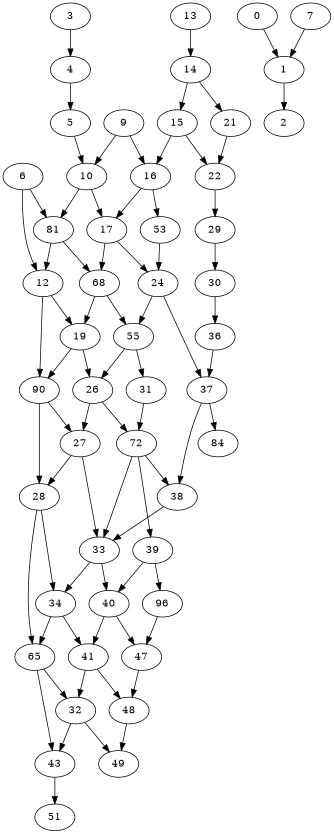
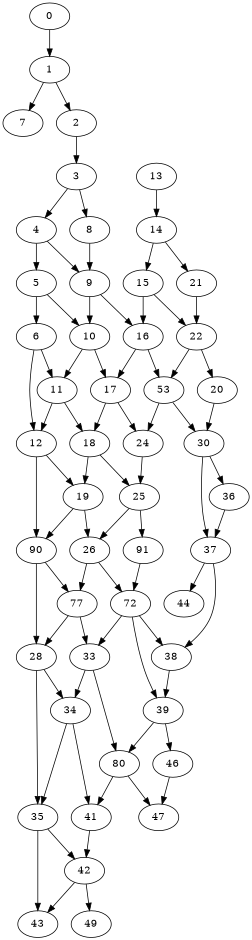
  digraph {
    n1 [label=72]
    38
    33
    39
    34
-   40
-   46 [label=96]
+   40 [label=80]
+   46
    0
    1
    7
    2
    3
    14
    21
    15
+   8
    4
    9
    5
    10
    16
    6
-   11 [label=81]
+   11
    17
    n25 [label=53]
    12
-   18 [label=68]
+   18
    24
    19
    n30 [label=90]
-   25 [label=55]
+   25
    26
-   27
+   27 [label=77]
    28
    22
    30
-   31
-   35 [label=65]
+   31 [label=91]
+   35
    13
-   29
+   29 [label=20]
    36
    37
    41
-   42 [label=32]
+   42
    43
-   44 [label=84]
+   44
    47
-   48
    49
-   51
    n1 -> 38
    n1 -> 33
    n1 -> 39
-   38 -> 33
+   38 -> 39
    33 -> 34
    33 -> 40
    39 -> 40
    39 -> 46
    34 -> 35
    34 -> 41
    40 -> 41
    40 -> 47
    46 -> 47
    0 -> 1
-   7 -> 1
+   1 -> 7
    1 -> 2
+   2 -> 3
+   3 -> 8
    3 -> 4
    14 -> 21
    14 -> 15
    21 -> 22
    15 -> 16
    15 -> 22
+   8 -> 9
+   4 -> 9
    4 -> 5
    9 -> 10
    9 -> 16
    5 -> 10
+   5 -> 6
    10 -> 11
    10 -> 17
    16 -> 17
    16 -> n25
    6 -> 11
    6 -> 12
    11 -> 12
    11 -> 18
    17 -> 18
    17 -> 24
    n25 -> 24
+   n25 -> 30
    12 -> 19
    12 -> n30
    18 -> 19
    18 -> 25
    24 -> 25
    19 -> n30
    19 -> 26
    n30 -> 27
    n30 -> 28
    25 -> 26
    25 -> 31
    26 -> n1
    26 -> 27
    27 -> 33
    27 -> 28
    28 -> 34
    28 -> 35
+   22 -> n25
    22 -> 29
    30 -> 36
-   24 -> 37
+   30 -> 37
    31 -> n1
    35 -> 42
    35 -> 43
    13 -> 14
    29 -> 30
    36 -> 37
    37 -> 38
    37 -> 44
    41 -> 42
-   41 -> 48
    42 -> 43
    42 -> 49
-   43 -> 51
-   47 -> 48
-   48 -> 49
  }
